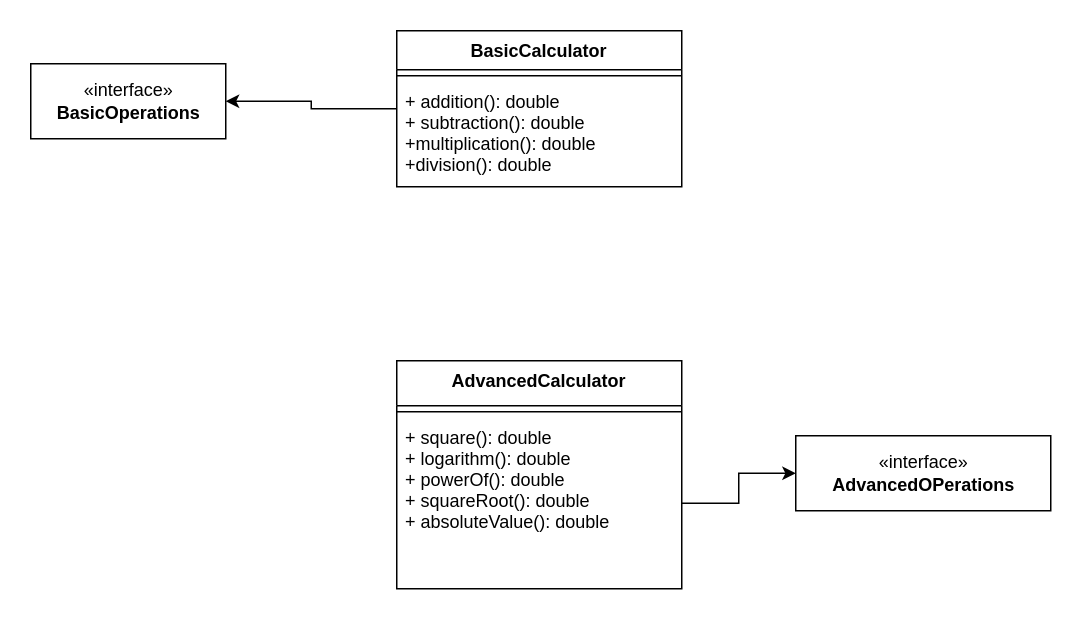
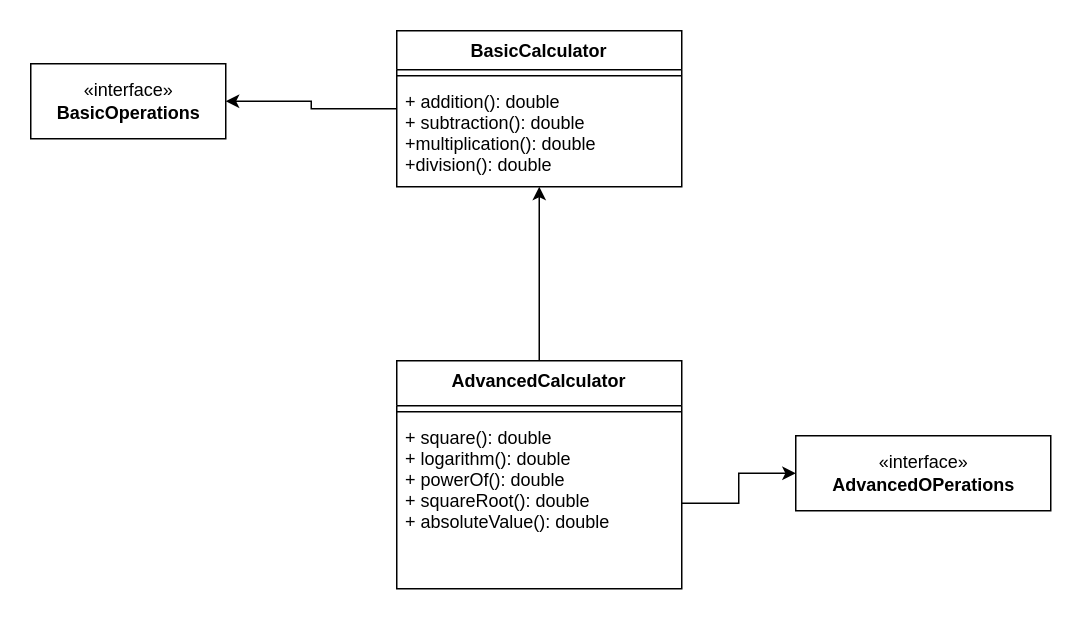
  <mxCell id="0" />
  <mxCell id="1" parent="0" />
  <mxCell id="2" value="" style="edgeStyle=orthogonalEdgeStyle;rounded=0;orthogonalLoop=1;jettySize=auto;html=1;" edge="1" parent="1" source="3" target="10"><mxGeometry relative="1" as="geometry" /></mxCell>
  <mxCell id="3" value="BasicCalculator" style="swimlane;fontStyle=1;align=center;verticalAlign=top;childLayout=stackLayout;horizontal=1;startSize=26;horizontalStack=0;resizeParent=1;resizeParentMax=0;resizeLast=0;collapsible=1;marginBottom=0;" vertex="1" parent="1"><mxGeometry x="264" y="20" width="190" height="104" as="geometry" /></mxCell>
  <mxCell id="4" value="" style="line;strokeWidth=1;fillColor=none;align=left;verticalAlign=middle;spacingTop=-1;spacingLeft=3;spacingRight=3;rotatable=0;labelPosition=right;points=[];portConstraint=eastwest;" vertex="1" parent="3"><mxGeometry y="26" width="190" height="8" as="geometry" /></mxCell>
  <mxCell id="5" value="+ addition(): double&#10;+ subtraction(): double&#10;+multiplication(): double&#10;+division(): double&#10;&#10;" style="text;strokeColor=none;fillColor=none;align=left;verticalAlign=top;spacingLeft=4;spacingRight=4;overflow=hidden;rotatable=0;points=[[0,0.5],[1,0.5]];portConstraint=eastwest;" vertex="1" parent="3"><mxGeometry y="34" width="190" height="70" as="geometry" /></mxCell>
+ <mxCell id="6" style="edgeStyle=orthogonalEdgeStyle;rounded=0;orthogonalLoop=1;jettySize=auto;html=1;exitX=0.5;exitY=0;exitDx=0;exitDy=0;entryX=0.5;entryY=1;entryDx=0;entryDy=0;" edge="1" parent="1" source="7" target="3"><mxGeometry relative="1" as="geometry" /></mxCell>
  <mxCell id="7" value="AdvancedCalculator" style="swimlane;fontStyle=1;align=center;verticalAlign=top;childLayout=stackLayout;horizontal=1;startSize=30;horizontalStack=0;resizeParent=1;resizeParentMax=0;resizeLast=0;collapsible=1;marginBottom=0;" vertex="1" parent="1"><mxGeometry x="264" y="240" width="190" height="152" as="geometry" /></mxCell>
  <mxCell id="8" value="" style="line;strokeWidth=1;fillColor=none;align=left;verticalAlign=middle;spacingTop=-1;spacingLeft=3;spacingRight=3;rotatable=0;labelPosition=right;points=[];portConstraint=eastwest;" vertex="1" parent="7"><mxGeometry y="30" width="190" height="8" as="geometry" /></mxCell>
  <mxCell id="9" value="+ square(): double&#10;+ logarithm(): double&#10;+ powerOf(): double&#10;+ squareRoot(): double&#10;+ absoluteValue(): double" style="text;strokeColor=none;fillColor=none;align=left;verticalAlign=top;spacingLeft=4;spacingRight=4;overflow=hidden;rotatable=0;points=[[0,0.5],[1,0.5]];portConstraint=eastwest;" vertex="1" parent="7"><mxGeometry y="38" width="190" height="114" as="geometry" /></mxCell>
  <mxCell id="10" value="«interface»&lt;br&gt;&lt;b&gt;BasicOperations&lt;/b&gt;" style="html=1;" vertex="1" parent="1"><mxGeometry x="20" y="42" width="130" height="50" as="geometry" /></mxCell>
  <mxCell id="11" value="«interface»&lt;br&gt;&lt;b&gt;AdvancedOPerations&lt;br&gt;&lt;/b&gt;" style="html=1;" vertex="1" parent="1"><mxGeometry x="530" y="290" width="170" height="50" as="geometry" /></mxCell>
  <mxCell id="12" value="" style="edgeStyle=orthogonalEdgeStyle;rounded=0;orthogonalLoop=1;jettySize=auto;html=1;" edge="1" parent="1" source="9" target="11"><mxGeometry relative="1" as="geometry" /></mxCell>
